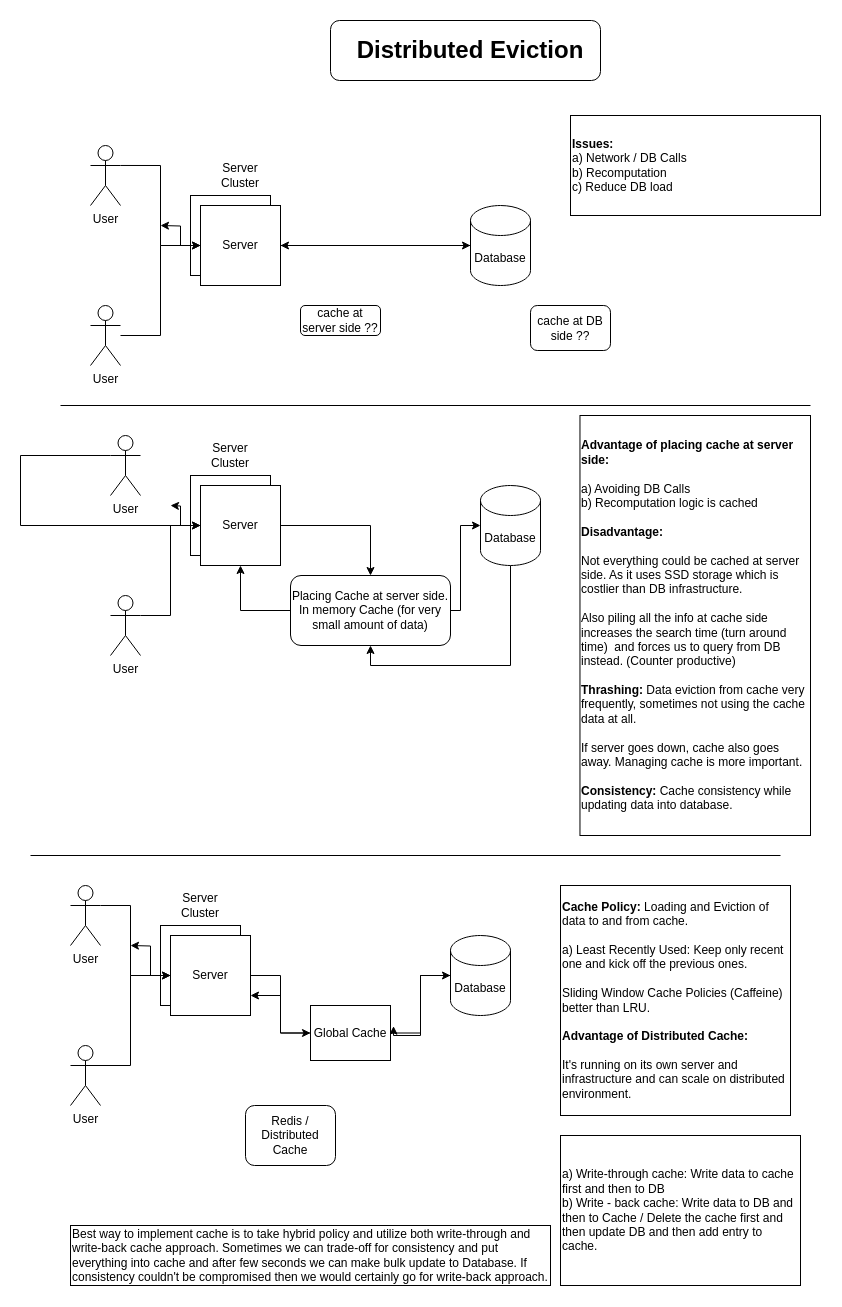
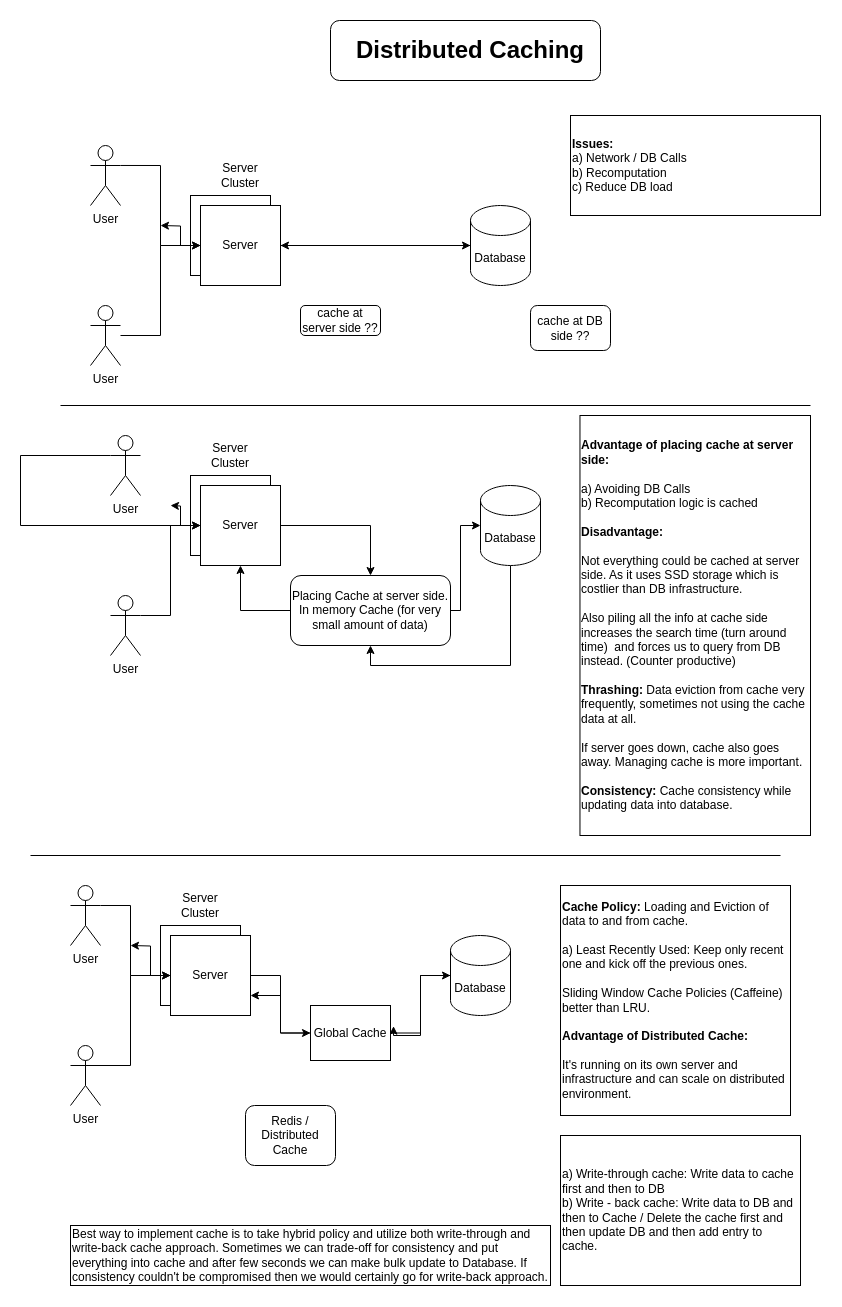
  <mxCell id="0" />
  <mxCell id="1" parent="0" />
  <mxCell id="2" value="" style="whiteSpace=wrap;html=1;aspect=fixed;" parent="1" vertex="1"><mxGeometry x="160" y="925" width="80" height="80" as="geometry" /></mxCell>
  <mxCell id="3" value="" style="whiteSpace=wrap;html=1;aspect=fixed;" parent="1" vertex="1"><mxGeometry x="190" y="195" width="80" height="80" as="geometry" /></mxCell>
  <mxCell id="4" value="" style="whiteSpace=wrap;html=1;aspect=fixed;" parent="1" vertex="1"><mxGeometry x="190" y="475" width="80" height="80" as="geometry" /></mxCell>
  <mxCell id="5" value="&lt;b&gt;Issues:&lt;/b&gt;&lt;br&gt;&lt;span&gt;a) Network / DB Calls&lt;/span&gt;&lt;br&gt;&lt;span&gt;b) Recomputation&lt;/span&gt;&lt;br&gt;&lt;span&gt;c) Reduce DB load&lt;/span&gt;" style="rounded=0;whiteSpace=wrap;html=1;align=left;" parent="1" vertex="1"><mxGeometry x="570" y="115" width="250" height="100" as="geometry" /></mxCell>
  <mxCell id="6" value="" style="rounded=1;whiteSpace=wrap;html=1;" parent="1" vertex="1"><mxGeometry x="330" y="20" width="270" height="60" as="geometry" /></mxCell>
- <mxCell id="7" value="&lt;h1&gt;Distributed Eviction&lt;/h1&gt;" style="text;html=1;strokeColor=none;fillColor=none;align=center;verticalAlign=middle;whiteSpace=wrap;rounded=0;" parent="1" vertex="1"><mxGeometry x="320" y="35" width="300" height="30" as="geometry" /></mxCell>
+ <mxCell id="7" value="&lt;h1&gt;Distributed Caching&lt;/h1&gt;" style="text;html=1;strokeColor=none;fillColor=none;align=center;verticalAlign=middle;whiteSpace=wrap;rounded=0;" parent="1" vertex="1"><mxGeometry x="320" y="35" width="300" height="30" as="geometry" /></mxCell>
  <mxCell id="8" style="edgeStyle=orthogonalEdgeStyle;rounded=0;orthogonalLoop=1;jettySize=auto;html=1;entryX=1;entryY=0.5;entryDx=0;entryDy=0;" parent="1" source="9" target="16" edge="1"><mxGeometry relative="1" as="geometry" /></mxCell>
  <mxCell id="9" value="Database" style="shape=cylinder3;whiteSpace=wrap;html=1;boundedLbl=1;backgroundOutline=1;size=15;" parent="1" vertex="1"><mxGeometry x="470" y="205.01" width="60" height="80" as="geometry" /></mxCell>
  <mxCell id="10" style="edgeStyle=orthogonalEdgeStyle;rounded=0;orthogonalLoop=1;jettySize=auto;html=1;exitX=1;exitY=0.333;exitDx=0;exitDy=0;exitPerimeter=0;" parent="1" source="11" target="16" edge="1"><mxGeometry relative="1" as="geometry" /></mxCell>
  <mxCell id="11" value="User&lt;br&gt;" style="shape=umlActor;verticalLabelPosition=bottom;verticalAlign=top;html=1;" parent="1" vertex="1"><mxGeometry x="90" y="145" width="30" height="60" as="geometry" /></mxCell>
  <mxCell id="12" style="edgeStyle=orthogonalEdgeStyle;rounded=0;orthogonalLoop=1;jettySize=auto;html=1;" parent="1" source="13" edge="1"><mxGeometry relative="1" as="geometry"><mxPoint x="200" y="245" as="targetPoint" /><Array as="points"><mxPoint x="160" y="335" /><mxPoint x="160" y="245" /></Array></mxGeometry></mxCell>
  <mxCell id="13" value="User" style="shape=umlActor;verticalLabelPosition=bottom;verticalAlign=top;html=1;outlineConnect=0;" parent="1" vertex="1"><mxGeometry x="90" y="305" width="30" height="60" as="geometry" /></mxCell>
  <mxCell id="14" style="edgeStyle=orthogonalEdgeStyle;rounded=0;orthogonalLoop=1;jettySize=auto;html=1;" parent="1" source="16" edge="1"><mxGeometry relative="1" as="geometry"><mxPoint x="470" y="245" as="targetPoint" /></mxGeometry></mxCell>
  <mxCell id="15" style="edgeStyle=orthogonalEdgeStyle;rounded=0;orthogonalLoop=1;jettySize=auto;html=1;" parent="1" source="16" edge="1"><mxGeometry relative="1" as="geometry"><mxPoint x="160" y="225" as="targetPoint" /></mxGeometry></mxCell>
  <mxCell id="16" value="Server" style="whiteSpace=wrap;html=1;aspect=fixed;" parent="1" vertex="1"><mxGeometry x="200" y="205" width="80" height="80" as="geometry" /></mxCell>
  <mxCell id="17" value="cache at server side ??" style="rounded=1;whiteSpace=wrap;html=1;" parent="1" vertex="1"><mxGeometry x="300" y="305" width="80" height="30" as="geometry" /></mxCell>
  <mxCell id="18" value="cache at DB side ??" style="rounded=1;whiteSpace=wrap;html=1;" parent="1" vertex="1"><mxGeometry x="530" y="305" width="80" height="45" as="geometry" /></mxCell>
  <mxCell id="19" style="edgeStyle=orthogonalEdgeStyle;rounded=0;orthogonalLoop=1;jettySize=auto;html=1;entryX=0.5;entryY=1;entryDx=0;entryDy=0;exitX=0.5;exitY=1;exitDx=0;exitDy=0;exitPerimeter=0;" parent="1" source="20" target="38" edge="1"><mxGeometry relative="1" as="geometry" /></mxCell>
  <mxCell id="20" value="Database" style="shape=cylinder3;whiteSpace=wrap;html=1;boundedLbl=1;backgroundOutline=1;size=15;" parent="1" vertex="1"><mxGeometry x="480" y="485" width="60" height="80" as="geometry" /></mxCell>
  <mxCell id="21" style="edgeStyle=orthogonalEdgeStyle;rounded=0;orthogonalLoop=1;jettySize=auto;html=1;entryX=0.5;entryY=0;entryDx=0;entryDy=0;" parent="1" source="23" target="38" edge="1"><mxGeometry relative="1" as="geometry" /></mxCell>
  <mxCell id="22" style="edgeStyle=orthogonalEdgeStyle;rounded=0;orthogonalLoop=1;jettySize=auto;html=1;" parent="1" source="23" edge="1"><mxGeometry relative="1" as="geometry"><mxPoint x="170" y="505" as="targetPoint" /></mxGeometry></mxCell>
  <mxCell id="23" value="Server" style="whiteSpace=wrap;html=1;aspect=fixed;" parent="1" vertex="1"><mxGeometry x="200" y="485" width="80" height="80" as="geometry" /></mxCell>
  <mxCell id="24" style="edgeStyle=orthogonalEdgeStyle;rounded=0;orthogonalLoop=1;jettySize=auto;html=1;entryX=1.038;entryY=0.375;entryDx=0;entryDy=0;entryPerimeter=0;" parent="1" source="25" target="33" edge="1"><mxGeometry relative="1" as="geometry"><Array as="points"><mxPoint x="420" y="975" /><mxPoint x="420" y="1035" /></Array></mxGeometry></mxCell>
  <mxCell id="25" value="Database" style="shape=cylinder3;whiteSpace=wrap;html=1;boundedLbl=1;backgroundOutline=1;size=15;" parent="1" vertex="1"><mxGeometry x="450" y="935" width="60" height="80" as="geometry" /></mxCell>
  <mxCell id="26" value="User" style="shape=umlActor;verticalLabelPosition=bottom;verticalAlign=top;html=1;" parent="1" vertex="1"><mxGeometry x="70" y="1045" width="30" height="60" as="geometry" /></mxCell>
  <mxCell id="27" style="edgeStyle=orthogonalEdgeStyle;rounded=0;orthogonalLoop=1;jettySize=auto;html=1;" parent="1" edge="1"><mxGeometry relative="1" as="geometry"><mxPoint x="170" y="975" as="targetPoint" /><Array as="points"><mxPoint x="130" y="1065" /><mxPoint x="130" y="975" /></Array><mxPoint x="90" y="1065" as="sourcePoint" /></mxGeometry></mxCell>
  <mxCell id="28" style="edgeStyle=orthogonalEdgeStyle;rounded=0;orthogonalLoop=1;jettySize=auto;html=1;entryX=0;entryY=0.5;entryDx=0;entryDy=0;" parent="1" source="30" target="33" edge="1"><mxGeometry relative="1" as="geometry" /></mxCell>
  <mxCell id="29" style="edgeStyle=orthogonalEdgeStyle;rounded=0;orthogonalLoop=1;jettySize=auto;html=1;" parent="1" source="30" edge="1"><mxGeometry relative="1" as="geometry"><mxPoint x="130" y="945" as="targetPoint" /></mxGeometry></mxCell>
  <mxCell id="30" value="Server" style="whiteSpace=wrap;html=1;aspect=fixed;" parent="1" vertex="1"><mxGeometry x="170" y="935" width="80" height="80" as="geometry" /></mxCell>
  <mxCell id="31" style="edgeStyle=orthogonalEdgeStyle;rounded=0;orthogonalLoop=1;jettySize=auto;html=1;entryX=0;entryY=0.5;entryDx=0;entryDy=0;entryPerimeter=0;" parent="1" source="33" target="25" edge="1"><mxGeometry relative="1" as="geometry" /></mxCell>
  <mxCell id="32" style="edgeStyle=orthogonalEdgeStyle;rounded=0;orthogonalLoop=1;jettySize=auto;html=1;entryX=1;entryY=0.75;entryDx=0;entryDy=0;" parent="1" source="33" target="30" edge="1"><mxGeometry relative="1" as="geometry" /></mxCell>
  <mxCell id="33" value="Global Cache" style="whiteSpace=wrap;html=1;aspect=fixed;" parent="1" vertex="1"><mxGeometry x="310" y="1005" width="80" height="55" as="geometry" /></mxCell>
  <mxCell id="34" value="Redis / Distributed Cache" style="rounded=1;whiteSpace=wrap;html=1;" parent="1" vertex="1"><mxGeometry x="245" y="1105" width="90" height="60" as="geometry" /></mxCell>
  <mxCell id="35" value="&lt;b&gt;Cache Policy:&amp;nbsp;&lt;/b&gt;Loading and Eviction of data to and from cache.&amp;nbsp;&lt;br&gt;&lt;br&gt;a) Least Recently Used: Keep only recent one and kick off the previous ones.&lt;br&gt;&lt;br&gt;Sliding Window Cache Policies (Caffeine) better than LRU.&lt;br&gt;&lt;br&gt;&lt;b&gt;Advantage of Distributed Cache:&lt;br&gt;&lt;/b&gt;&lt;br&gt;It's running on its own server and infrastructure and can scale on distributed environment." style="whiteSpace=wrap;html=1;aspect=fixed;align=left;" parent="1" vertex="1"><mxGeometry x="560" y="885" width="230" height="230" as="geometry" /></mxCell>
  <mxCell id="36" style="edgeStyle=orthogonalEdgeStyle;rounded=0;orthogonalLoop=1;jettySize=auto;html=1;entryX=0.5;entryY=1;entryDx=0;entryDy=0;" parent="1" source="38" target="23" edge="1"><mxGeometry relative="1" as="geometry" /></mxCell>
  <mxCell id="37" style="edgeStyle=orthogonalEdgeStyle;rounded=0;orthogonalLoop=1;jettySize=auto;html=1;entryX=0;entryY=0.5;entryDx=0;entryDy=0;entryPerimeter=0;" parent="1" source="38" target="20" edge="1"><mxGeometry relative="1" as="geometry"><Array as="points"><mxPoint x="460" y="610" /><mxPoint x="460" y="525" /></Array></mxGeometry></mxCell>
  <mxCell id="38" value="Placing Cache at server side. In memory Cache (for very small amount of data)" style="rounded=1;whiteSpace=wrap;html=1;" parent="1" vertex="1"><mxGeometry x="290" y="575" width="160" height="70" as="geometry" /></mxCell>
  <mxCell id="39" value="&lt;b&gt;Advantage of placing cache at server side:&lt;br&gt;&lt;br&gt;&lt;/b&gt;a) Avoiding DB Calls&lt;br&gt;b) Recomputation logic is cached&lt;br&gt;&lt;br&gt;&lt;b&gt;Disadvantage:&lt;br&gt;&lt;/b&gt;&lt;br&gt;Not everything could be cached at server side. As it uses SSD storage which is costlier than DB infrastructure.&amp;nbsp;&lt;br&gt;&lt;br&gt;Also piling all the info at cache side increases the search time (turn around time)&amp;nbsp; and forces us to query from DB instead. (Counter productive)&lt;br&gt;&lt;br&gt;&lt;b&gt;Thrashing:&lt;/b&gt; Data eviction from cache very frequently, sometimes not using the cache data at all.&lt;br&gt;&lt;br&gt;If server goes down, cache also goes away. Managing cache is more important.&lt;br&gt;&lt;br&gt;&lt;b&gt;Consistency:&lt;/b&gt; Cache consistency while updating data into database." style="rounded=0;whiteSpace=wrap;html=1;align=left;" parent="1" vertex="1"><mxGeometry x="579.47" y="415" width="230.53" height="420" as="geometry" /></mxCell>
  <mxCell id="40" value="" style="endArrow=none;html=1;" parent="1" edge="1"><mxGeometry width="50" height="50" relative="1" as="geometry"><mxPoint x="60" y="405" as="sourcePoint" /><mxPoint x="810" y="405" as="targetPoint" /></mxGeometry></mxCell>
  <mxCell id="41" value="" style="endArrow=none;html=1;" parent="1" edge="1"><mxGeometry width="50" height="50" relative="1" as="geometry"><mxPoint x="30" y="855" as="sourcePoint" /><mxPoint x="780" y="855" as="targetPoint" /></mxGeometry></mxCell>
  <mxCell id="42" value="Server Cluster" style="text;html=1;strokeColor=none;fillColor=none;align=center;verticalAlign=middle;whiteSpace=wrap;rounded=0;" parent="1" vertex="1"><mxGeometry x="210" y="165" width="60" height="20" as="geometry" /></mxCell>
  <mxCell id="43" value="Server Cluster" style="text;html=1;strokeColor=none;fillColor=none;align=center;verticalAlign=middle;whiteSpace=wrap;rounded=0;" parent="1" vertex="1"><mxGeometry x="200" y="445" width="60" height="20" as="geometry" /></mxCell>
  <mxCell id="44" value="Server Cluster" style="text;html=1;strokeColor=none;fillColor=none;align=center;verticalAlign=middle;whiteSpace=wrap;rounded=0;" parent="1" vertex="1"><mxGeometry x="170" y="895" width="60" height="20" as="geometry" /></mxCell>
  <mxCell id="45" style="edgeStyle=orthogonalEdgeStyle;rounded=0;orthogonalLoop=1;jettySize=auto;html=1;exitX=0.5;exitY=1;exitDx=0;exitDy=0;" parent="1" source="44" target="44" edge="1"><mxGeometry relative="1" as="geometry" /></mxCell>
  <mxCell id="46" style="edgeStyle=orthogonalEdgeStyle;rounded=0;orthogonalLoop=1;jettySize=auto;html=1;entryX=0;entryY=0.5;entryDx=0;entryDy=0;" parent="1" source="47" target="30" edge="1"><mxGeometry relative="1" as="geometry"><Array as="points"><mxPoint x="130" y="905" /><mxPoint x="130" y="975" /></Array></mxGeometry></mxCell>
  <mxCell id="47" value="User" style="shape=umlActor;verticalLabelPosition=bottom;verticalAlign=top;html=1;" parent="1" vertex="1"><mxGeometry x="70" y="885" width="30" height="60" as="geometry" /></mxCell>
  <mxCell id="48" style="edgeStyle=orthogonalEdgeStyle;rounded=0;orthogonalLoop=1;jettySize=auto;html=1;entryX=0;entryY=0.5;entryDx=0;entryDy=0;" parent="1" source="49" target="23" edge="1"><mxGeometry relative="1" as="geometry"><Array as="points"><mxPoint x="170" y="615" /><mxPoint x="170" y="525" /></Array></mxGeometry></mxCell>
  <mxCell id="49" value="User" style="shape=umlActor;verticalLabelPosition=bottom;verticalAlign=top;html=1;" parent="1" vertex="1"><mxGeometry x="110" y="595" width="30" height="60" as="geometry" /></mxCell>
  <mxCell id="50" value="" style="edgeStyle=orthogonalEdgeStyle;rounded=0;orthogonalLoop=1;jettySize=auto;html=1;entryX=0;entryY=0.5;entryDx=0;entryDy=0;" parent="1" source="51" target="23" edge="1"><mxGeometry relative="1" as="geometry"><Array as="points"><mxPoint x="20" y="455" /><mxPoint x="20" y="525" /></Array></mxGeometry></mxCell>
  <mxCell id="51" value="User" style="shape=umlActor;verticalLabelPosition=bottom;verticalAlign=top;html=1;" parent="1" vertex="1"><mxGeometry x="110" y="435" width="30" height="60" as="geometry" /></mxCell>
  <mxCell id="52" value="a) Write-through cache: Write data to cache first and then to DB&lt;br&gt;b) Write - back cache: Write data to DB and then to Cache / Delete the cache first and then update DB and then add entry to cache.&amp;nbsp;" style="rounded=0;whiteSpace=wrap;html=1;align=left;" parent="1" vertex="1"><mxGeometry x="560" y="1135" width="240" height="150" as="geometry" /></mxCell>
  <mxCell id="53" value="Best way to implement cache is to take hybrid policy and utilize both write-through and write-back cache approach. Sometimes we can trade-off for consistency and put everything into cache and after few seconds we can make bulk update to Database. If consistency couldn't be compromised then we would certainly go for write-back approach." style="rounded=0;whiteSpace=wrap;html=1;align=left;" parent="1" vertex="1"><mxGeometry x="70" y="1225" width="480" height="60" as="geometry" /></mxCell>
